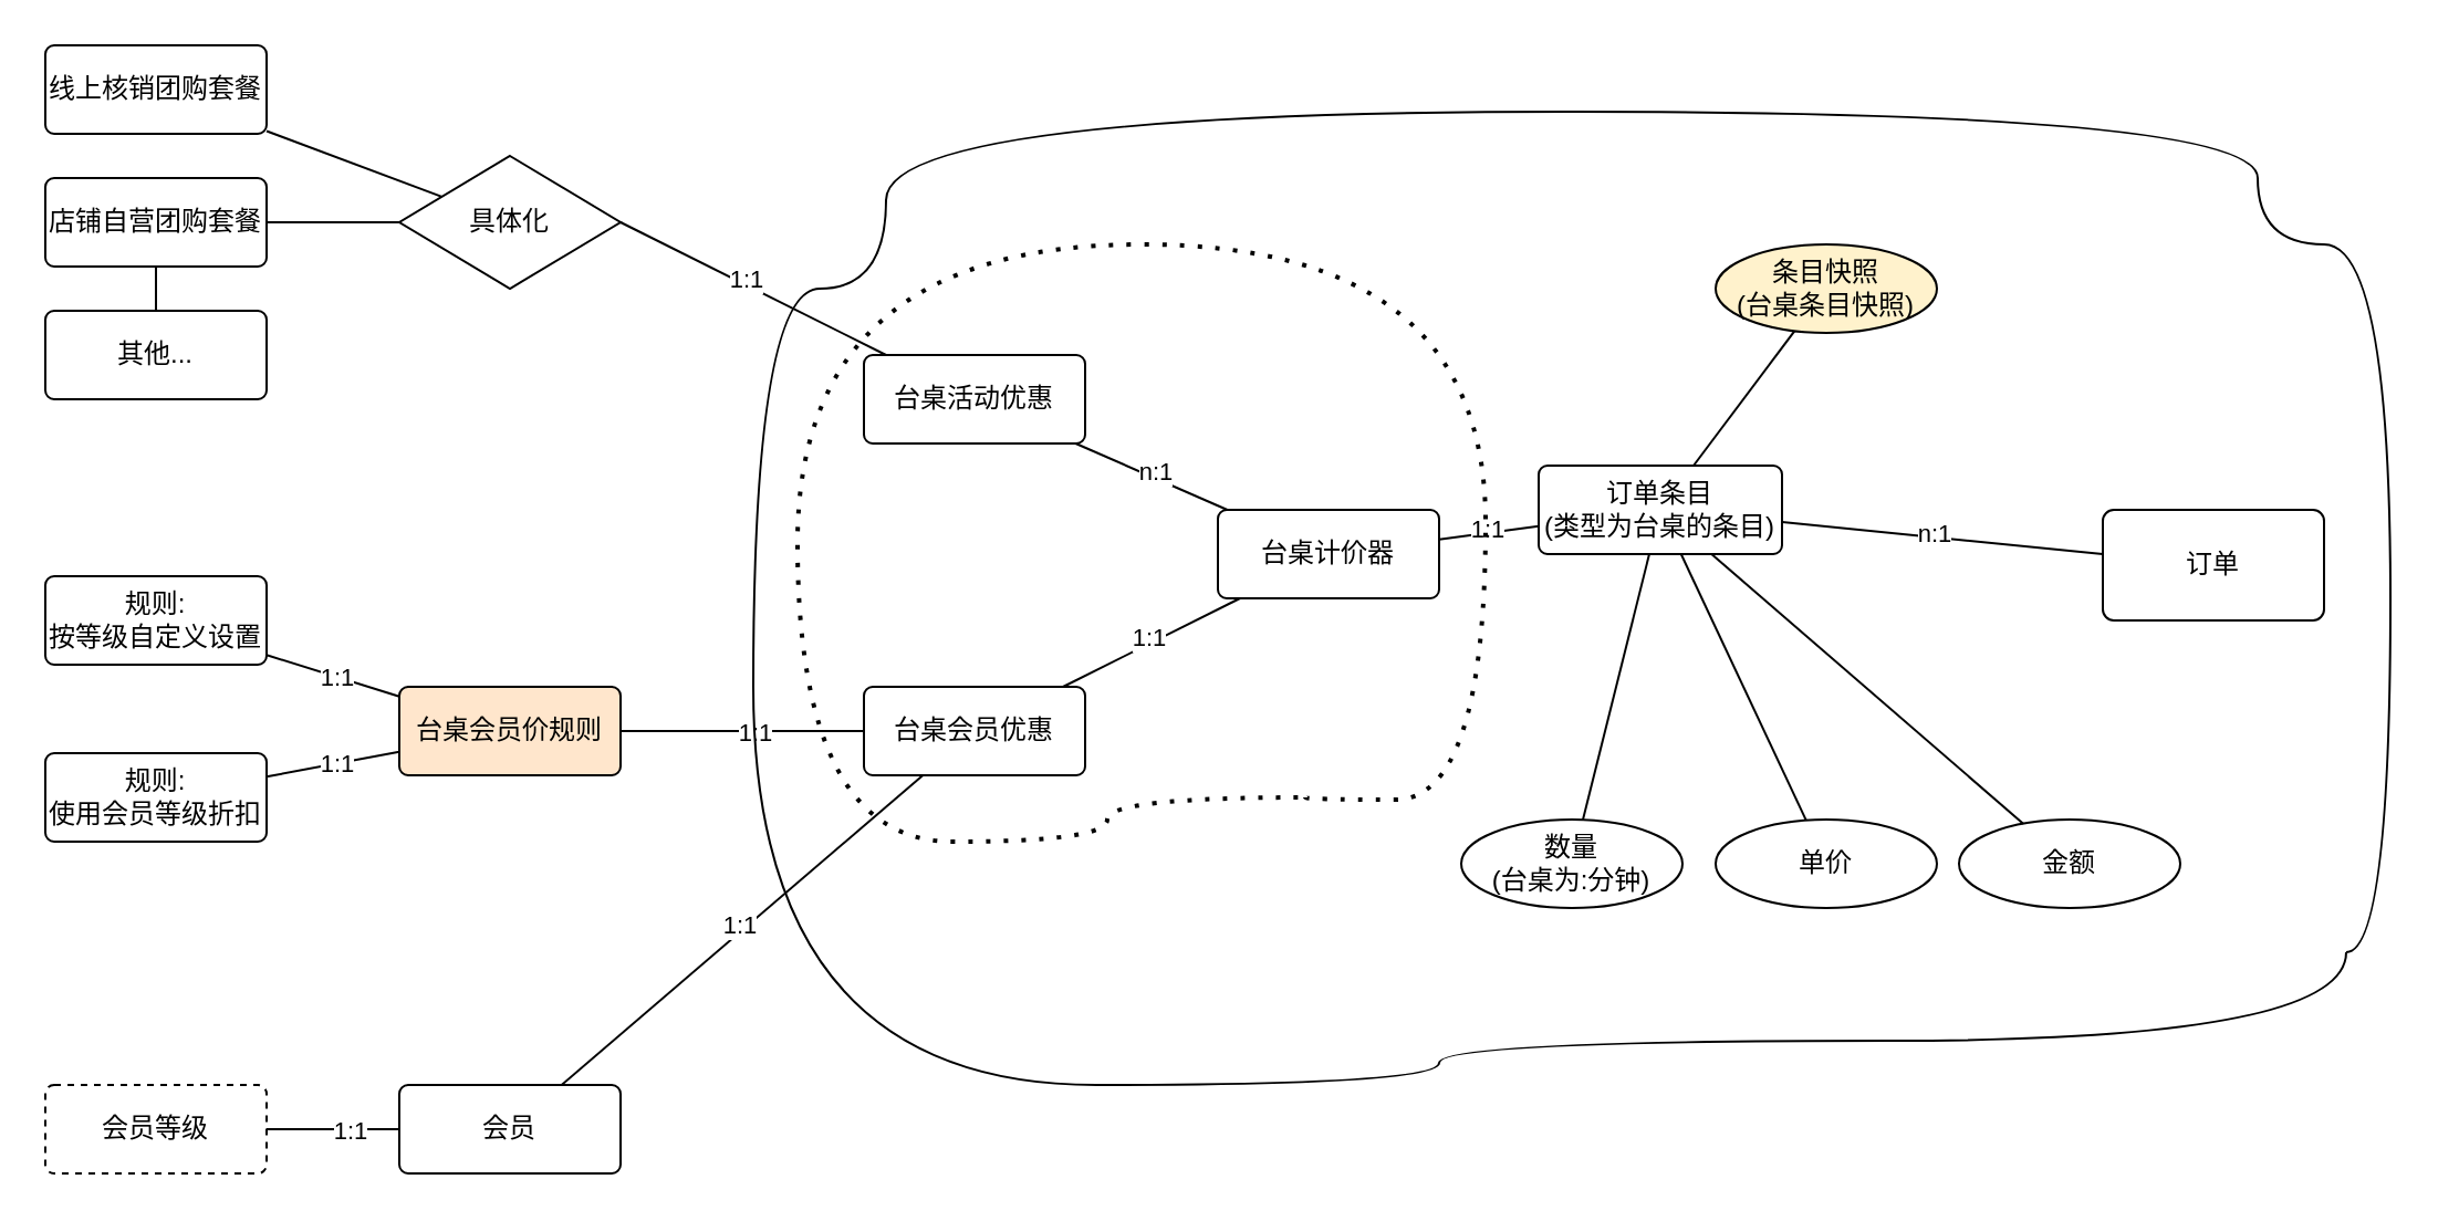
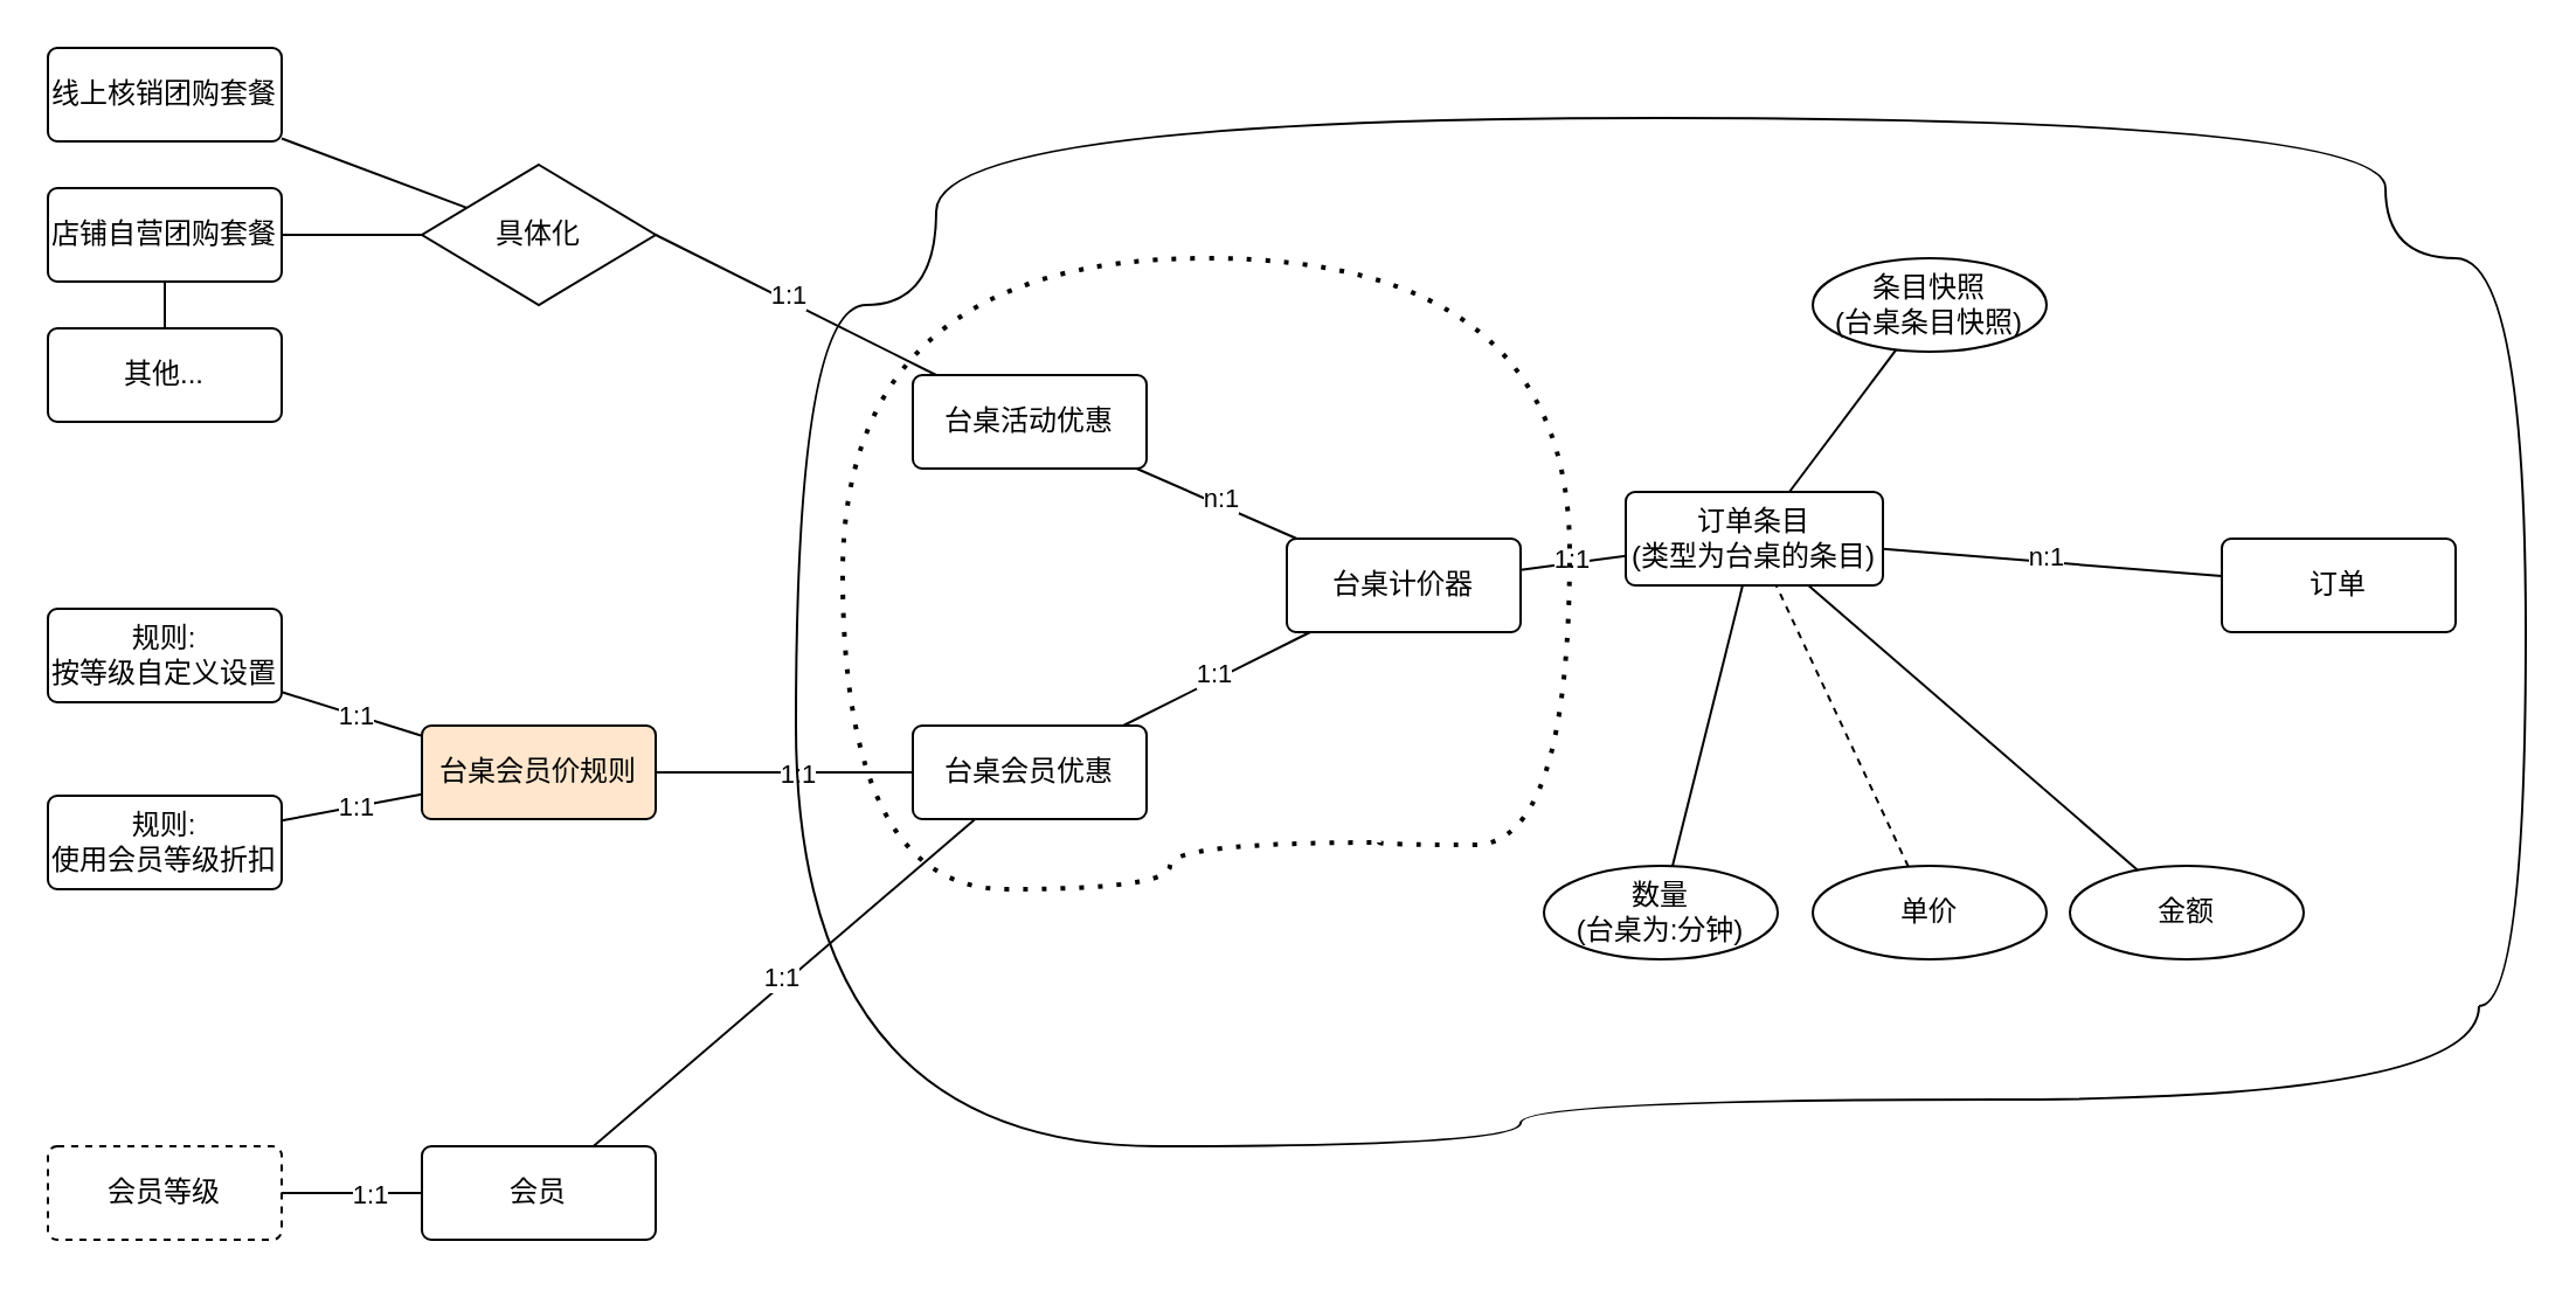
  <mxCell id="0" />
  <mxCell id="1" parent="0" />
  <mxCell id="2" value="订单条目&lt;div&gt;(类型为台桌的条目)&lt;/div&gt;" style="rounded=1;arcSize=10;whiteSpace=wrap;html=1;align=center;" vertex="1" parent="1"><mxGeometry x="695" y="210" width="110" height="40" as="geometry" /></mxCell>
- <mxCell id="3" value="订单" style="rounded=1;arcSize=10;whiteSpace=wrap;html=1;align=center;" vertex="1" parent="1"><mxGeometry x="950" y="230" width="100" height="50" as="geometry" /></mxCell>
+ <mxCell id="3" value="订单" style="rounded=1;arcSize=10;whiteSpace=wrap;html=1;align=center;" vertex="1" parent="1"><mxGeometry x="950" y="230" width="100" height="40" as="geometry" /></mxCell>
  <mxCell id="4" value="台桌计价器" style="rounded=1;arcSize=10;whiteSpace=wrap;html=1;align=center;" vertex="1" parent="1"><mxGeometry x="550" y="230" width="100" height="40" as="geometry" /></mxCell>
  <mxCell id="5" value="" style="endArrow=none;html=1;rounded=0;" edge="1" parent="1" source="2" target="3"><mxGeometry relative="1" as="geometry"><mxPoint x="850" y="290" as="sourcePoint" /><mxPoint x="1010" y="290" as="targetPoint" /></mxGeometry></mxCell>
  <mxCell id="6" value="n:1" style="edgeLabel;html=1;align=center;verticalAlign=middle;resizable=0;points=[];" vertex="1" connectable="0" parent="5"><mxGeometry x="-0.05" y="3" relative="1" as="geometry"><mxPoint y="1" as="offset" /></mxGeometry></mxCell>
  <mxCell id="7" value="台桌活动优惠" style="rounded=1;arcSize=10;whiteSpace=wrap;html=1;align=center;" vertex="1" parent="1"><mxGeometry x="390" y="160" width="100" height="40" as="geometry" /></mxCell>
  <mxCell id="8" value="" style="endArrow=none;html=1;rounded=0;" edge="1" parent="1" source="7" target="4"><mxGeometry relative="1" as="geometry"><mxPoint x="620" y="310" as="sourcePoint" /><mxPoint x="660" y="260" as="targetPoint" /></mxGeometry></mxCell>
  <mxCell id="9" value="n:1" style="edgeLabel;html=1;align=center;verticalAlign=middle;resizable=0;points=[];" vertex="1" connectable="0" parent="8"><mxGeometry x="0.004" y="3" relative="1" as="geometry"><mxPoint as="offset" /></mxGeometry></mxCell>
  <mxCell id="10" value="" style="endArrow=none;html=1;rounded=0;" edge="1" parent="1" source="4" target="2"><mxGeometry relative="1" as="geometry"><mxPoint x="530" y="370" as="sourcePoint" /><mxPoint x="690" y="370" as="targetPoint" /></mxGeometry></mxCell>
  <mxCell id="11" value="1:1" style="edgeLabel;html=1;align=center;verticalAlign=middle;resizable=0;points=[];" vertex="1" connectable="0" parent="10"><mxGeometry x="-0.025" y="3" relative="1" as="geometry"><mxPoint y="1" as="offset" /></mxGeometry></mxCell>
  <mxCell id="12" value="台桌会员优惠" style="rounded=1;arcSize=10;whiteSpace=wrap;html=1;align=center;" vertex="1" parent="1"><mxGeometry x="390" y="310" width="100" height="40" as="geometry" /></mxCell>
  <mxCell id="13" value="" style="endArrow=none;html=1;rounded=0;" edge="1" parent="1" source="12" target="4"><mxGeometry relative="1" as="geometry"><mxPoint y="215" as="sourcePoint" x="510" /><mxPoint x="610" y="245" as="targetPoint" /></mxGeometry></mxCell>
  <mxCell id="14" value="1:1" style="edgeLabel;html=1;align=center;verticalAlign=middle;resizable=0;points=[];" vertex="1" connectable="0" parent="13"><mxGeometry x="0.004" y="3" relative="1" as="geometry"><mxPoint as="offset" /></mxGeometry></mxCell>
- <mxCell id="15" value="条目快照&lt;div&gt;(&lt;span style=&quot;background-color: transparent; color: light-dark(rgb(0, 0, 0), rgb(255, 255, 255));&quot;&gt;台桌条目快照&lt;/span&gt;&lt;span style=&quot;background-color: transparent; color: light-dark(rgb(0, 0, 0), rgb(255, 255, 255));&quot;&gt;)&lt;/span&gt;&lt;/div&gt;" style="ellipse;whiteSpace=wrap;html=1;align=center;fillColor=#fff2cc;" vertex="1" parent="1"><mxGeometry x="775" y="110" width="100" height="40" as="geometry" /></mxCell>
+ <mxCell id="15" value="条目快照&lt;div&gt;(&lt;span style=&quot;background-color: transparent; color: light-dark(rgb(0, 0, 0), rgb(255, 255, 255));&quot;&gt;台桌条目快照&lt;/span&gt;&lt;span style=&quot;background-color: transparent; color: light-dark(rgb(0, 0, 0), rgb(255, 255, 255));&quot;&gt;)&lt;/span&gt;&lt;/div&gt;" style="ellipse;whiteSpace=wrap;html=1;align=center;" vertex="1" parent="1"><mxGeometry x="775" y="110" width="100" height="40" as="geometry" /></mxCell>
  <mxCell id="16" value="" style="endArrow=none;html=1;rounded=0;" edge="1" parent="1" source="2" target="15"><mxGeometry relative="1" as="geometry"><mxPoint x="470" y="390" as="sourcePoint" /><mxPoint x="630" y="390" as="targetPoint" /></mxGeometry></mxCell>
  <mxCell id="17" value="数量&lt;div&gt;(台桌为:分钟)&lt;/div&gt;" style="ellipse;whiteSpace=wrap;html=1;align=center;" vertex="1" parent="1"><mxGeometry x="660" y="370" width="100" height="40" as="geometry" /></mxCell>
  <mxCell id="18" value="金额" style="ellipse;whiteSpace=wrap;html=1;align=center;" vertex="1" parent="1"><mxGeometry x="885" y="370" width="100" height="40" as="geometry" /></mxCell>
  <mxCell id="19" value="" style="endArrow=none;html=1;rounded=0;" edge="1" parent="1" source="2" target="18"><mxGeometry relative="1" as="geometry"><mxPoint x="853" y="280" as="sourcePoint" /><mxPoint x="943" y="381" as="targetPoint" /></mxGeometry></mxCell>
  <mxCell id="20" value="" style="endArrow=none;html=1;rounded=0;" edge="1" parent="1" source="2" target="17"><mxGeometry relative="1" as="geometry"><mxPoint x="863" y="290" as="sourcePoint" /><mxPoint x="953" y="391" as="targetPoint" /></mxGeometry></mxCell>
  <mxCell id="21" value="单价" style="ellipse;whiteSpace=wrap;html=1;align=center;" vertex="1" parent="1"><mxGeometry x="775" y="370" width="100" height="40" as="geometry" /></mxCell>
- <mxCell id="22" value="" style="endArrow=none;html=1;rounded=0;" edge="1" parent="1" source="21" target="2"><mxGeometry relative="1" as="geometry"><mxPoint x="834" y="280" as="sourcePoint" /><mxPoint x="890" y="190" as="targetPoint" /></mxGeometry></mxCell>
+ <mxCell id="22" value="" style="endArrow=none;html=1;rounded=0;dashed=1;" edge="1" parent="1" source="21" target="2"><mxGeometry relative="1" as="geometry"><mxPoint x="834" y="280" as="sourcePoint" /><mxPoint x="890" y="190" as="targetPoint" /></mxGeometry></mxCell>
  <mxCell id="23" value="线上核销团购套餐" style="rounded=1;arcSize=10;whiteSpace=wrap;html=1;align=center;" vertex="1" parent="1"><mxGeometry x="20" y="20" width="100" height="40" as="geometry" /></mxCell>
  <mxCell id="24" value="店铺自营团购套餐" style="rounded=1;arcSize=10;whiteSpace=wrap;html=1;align=center;" vertex="1" parent="1"><mxGeometry x="20" y="80" width="100" height="40" as="geometry" /></mxCell>
  <mxCell id="25" value="会员" style="rounded=1;arcSize=10;whiteSpace=wrap;html=1;align=center;" vertex="1" parent="1"><mxGeometry x="180" y="490" width="100" height="40" as="geometry" /></mxCell>
  <mxCell id="26" value="台桌会员价规则" style="rounded=1;arcSize=10;whiteSpace=wrap;html=1;align=center;fillColor=#ffe6cc;" vertex="1" parent="1"><mxGeometry x="180" y="310" width="100" height="40" as="geometry" /></mxCell>
  <mxCell id="27" value="" style="endArrow=none;html=1;rounded=0;exitX=1;exitY=0.5;exitDx=0;exitDy=0;" edge="1" parent="1" source="40" target="7"><mxGeometry relative="1" as="geometry"><mxPoint x="470" y="290" as="sourcePoint" /><mxPoint x="630" y="290" as="targetPoint" /></mxGeometry></mxCell>
  <mxCell id="28" value="1:1" style="edgeLabel;html=1;align=center;verticalAlign=middle;resizable=0;points=[];" vertex="1" connectable="0" parent="27"><mxGeometry x="-0.069" y="3" relative="1" as="geometry"><mxPoint as="offset" /></mxGeometry></mxCell>
  <mxCell id="29" value="" style="endArrow=none;html=1;rounded=0;" edge="1" parent="1" source="24" target="40"><mxGeometry relative="1" as="geometry"><mxPoint x="330" y="147" as="sourcePoint" /><mxPoint x="410" y="173" as="targetPoint" /></mxGeometry></mxCell>
  <mxCell id="30" value="会员等级" style="rounded=1;arcSize=10;whiteSpace=wrap;html=1;align=center;dashed=1;" vertex="1" parent="1"><mxGeometry x="20" y="490" width="100" height="40" as="geometry" /></mxCell>
  <mxCell id="31" value="" style="endArrow=none;html=1;rounded=0;" edge="1" parent="1" source="26" target="12"><mxGeometry relative="1" as="geometry"><mxPoint x="339" y="140" as="sourcePoint" /><mxPoint x="411" y="170" as="targetPoint" /></mxGeometry></mxCell>
  <mxCell id="32" value="1:1" style="edgeLabel;html=1;align=center;verticalAlign=middle;resizable=0;points=[];" vertex="1" connectable="0" parent="31"><mxGeometry x="0.086" y="1" relative="1" as="geometry"><mxPoint y="1" as="offset" /></mxGeometry></mxCell>
  <mxCell id="33" value="" style="endArrow=none;html=1;rounded=0;" edge="1" parent="1" source="26" target="43"><mxGeometry relative="1" as="geometry"><mxPoint x="349" y="150" as="sourcePoint" /><mxPoint x="241.111" y="335.556" as="targetPoint" /></mxGeometry></mxCell>
  <mxCell id="34" value="1:1" style="edgeLabel;html=1;align=center;verticalAlign=middle;resizable=0;points=[];" vertex="1" connectable="0" parent="33"><mxGeometry x="-0.06" relative="1" as="geometry"><mxPoint as="offset" /></mxGeometry></mxCell>
  <mxCell id="35" value="" style="endArrow=none;html=1;rounded=0;" edge="1" parent="1" source="25" target="30"><mxGeometry relative="1" as="geometry"><mxPoint x="230" y="390" as="sourcePoint" /><mxPoint x="500" y="390" as="targetPoint" /></mxGeometry></mxCell>
  <mxCell id="36" value="1:1" style="edgeLabel;html=1;align=center;verticalAlign=middle;resizable=0;points=[];" vertex="1" connectable="0" parent="35"><mxGeometry x="-0.22" relative="1" as="geometry"><mxPoint as="offset" /></mxGeometry></mxCell>
  <mxCell id="37" value="" style="endArrow=none;html=1;rounded=0;" edge="1" parent="1" source="26" target="44"><mxGeometry relative="1" as="geometry"><mxPoint x="281" y="280" as="sourcePoint" /><mxPoint x="344" y="338" as="targetPoint" /></mxGeometry></mxCell>
  <mxCell id="38" value="1:1" style="edgeLabel;html=1;align=center;verticalAlign=middle;resizable=0;points=[];" vertex="1" connectable="0" parent="37"><mxGeometry x="-0.06" relative="1" as="geometry"><mxPoint as="offset" /></mxGeometry></mxCell>
  <mxCell id="39" value="其他..." style="rounded=1;arcSize=10;whiteSpace=wrap;html=1;align=center;" vertex="1" parent="1"><mxGeometry x="20" y="140" width="100" height="40" as="geometry" /></mxCell>
  <mxCell id="40" value="具体化" style="shape=rhombus;perimeter=rhombusPerimeter;whiteSpace=wrap;html=1;align=center;" vertex="1" parent="1"><mxGeometry x="180" width="100" height="60" as="geometry" y="70" /></mxCell>
  <mxCell id="41" value="" style="endArrow=none;html=1;rounded=0;" edge="1" parent="1" source="23" target="40"><mxGeometry relative="1" as="geometry"><mxPoint x="316" y="170" as="sourcePoint" /><mxPoint x="396" y="108" as="targetPoint" /></mxGeometry></mxCell>
  <mxCell id="42" value="" style="endArrow=none;html=1;rounded=0;" edge="1" parent="1" source="39" target="24"><mxGeometry relative="1" as="geometry"><mxPoint x="326" y="180" as="sourcePoint" /><mxPoint x="406" y="118" as="targetPoint" /></mxGeometry></mxCell>
  <mxCell id="43" value="规则:&lt;br&gt;按等级自定义设置" style="rounded=1;arcSize=10;whiteSpace=wrap;html=1;align=center;" vertex="1" parent="1"><mxGeometry x="20" y="260" width="100" height="40" as="geometry" /></mxCell>
  <mxCell id="44" value="&lt;div&gt;规则:&lt;/div&gt;使用会员等级折扣" style="rounded=1;arcSize=10;whiteSpace=wrap;html=1;align=center;" vertex="1" parent="1"><mxGeometry x="20" y="340" width="100" height="40" as="geometry" /></mxCell>
  <mxCell id="45" value="" style="endArrow=none;html=1;rounded=0;" edge="1" parent="1" source="25" target="12"><mxGeometry relative="1" as="geometry"><mxPoint y="260" as="sourcePoint" x="510" /><mxPoint x="610" y="260" as="targetPoint" /></mxGeometry></mxCell>
  <mxCell id="46" value="1:1" style="edgeLabel;html=1;align=center;verticalAlign=middle;resizable=0;points=[];" vertex="1" connectable="0" parent="45"><mxGeometry x="0.004" y="3" relative="1" as="geometry"><mxPoint as="offset" /></mxGeometry></mxCell>
  <mxCell id="47" value="" style="endArrow=none;html=1;rounded=0;edgeStyle=orthogonalEdgeStyle;curved=1;" edge="1" parent="1"><mxGeometry width="50" height="50" relative="1" as="geometry"><mxPoint x="1060" y="430" as="sourcePoint" /><mxPoint x="1060" y="430" as="targetPoint" /><Array as="points"><mxPoint x="1060" y="470" /><mxPoint x="650" y="470" /><mxPoint x="650" y="490" /><mxPoint x="340" y="490" /><mxPoint x="340" y="130" /><mxPoint x="400" y="130" /><mxPoint x="400" y="50" /><mxPoint x="1020" y="50" /><mxPoint x="1020" y="110" /><mxPoint x="1080" y="110" /><mxPoint x="1080" y="430" /></Array></mxGeometry></mxCell>
  <mxCell id="48" value="" style="endArrow=none;dashed=1;html=1;dashPattern=1 3;strokeWidth=2;rounded=0;edgeStyle=orthogonalEdgeStyle;curved=1;" edge="1" parent="1"><mxGeometry width="50" height="50" relative="1" as="geometry"><mxPoint x="589.5" y="360" as="sourcePoint" /><mxPoint x="590" y="360" as="targetPoint" /><Array as="points"><mxPoint x="590" y="361" /><mxPoint x="671" y="361" /><mxPoint x="671" y="110" /><mxPoint x="360" y="110" /><mxPoint x="360" y="380" /><mxPoint x="500" y="380" /><mxPoint x="500" y="360" /></Array></mxGeometry></mxCell>
